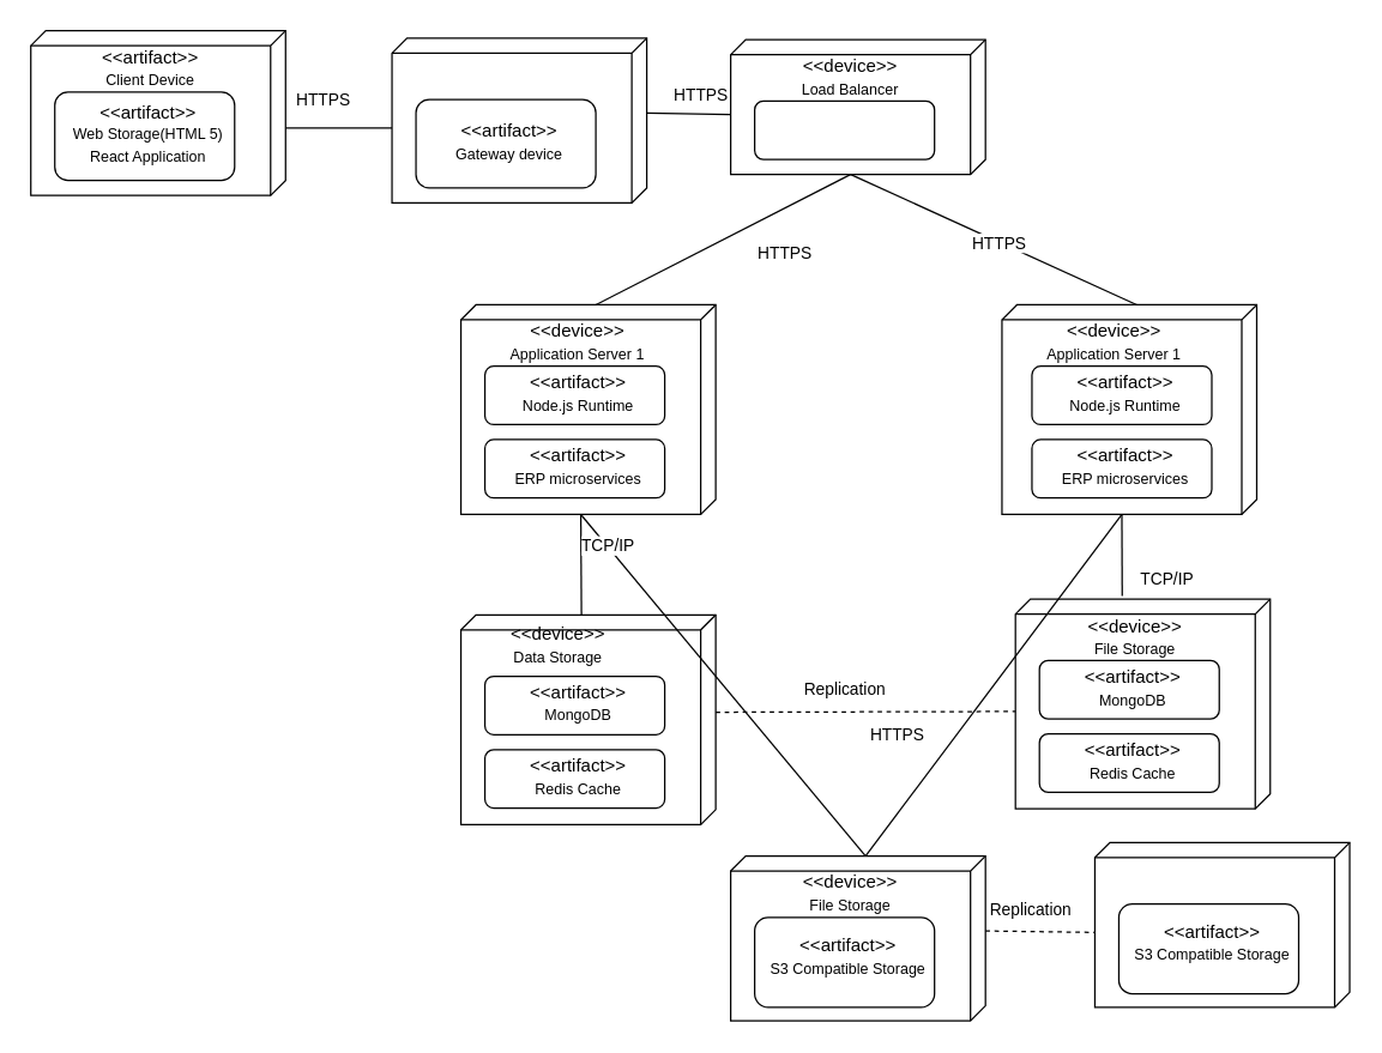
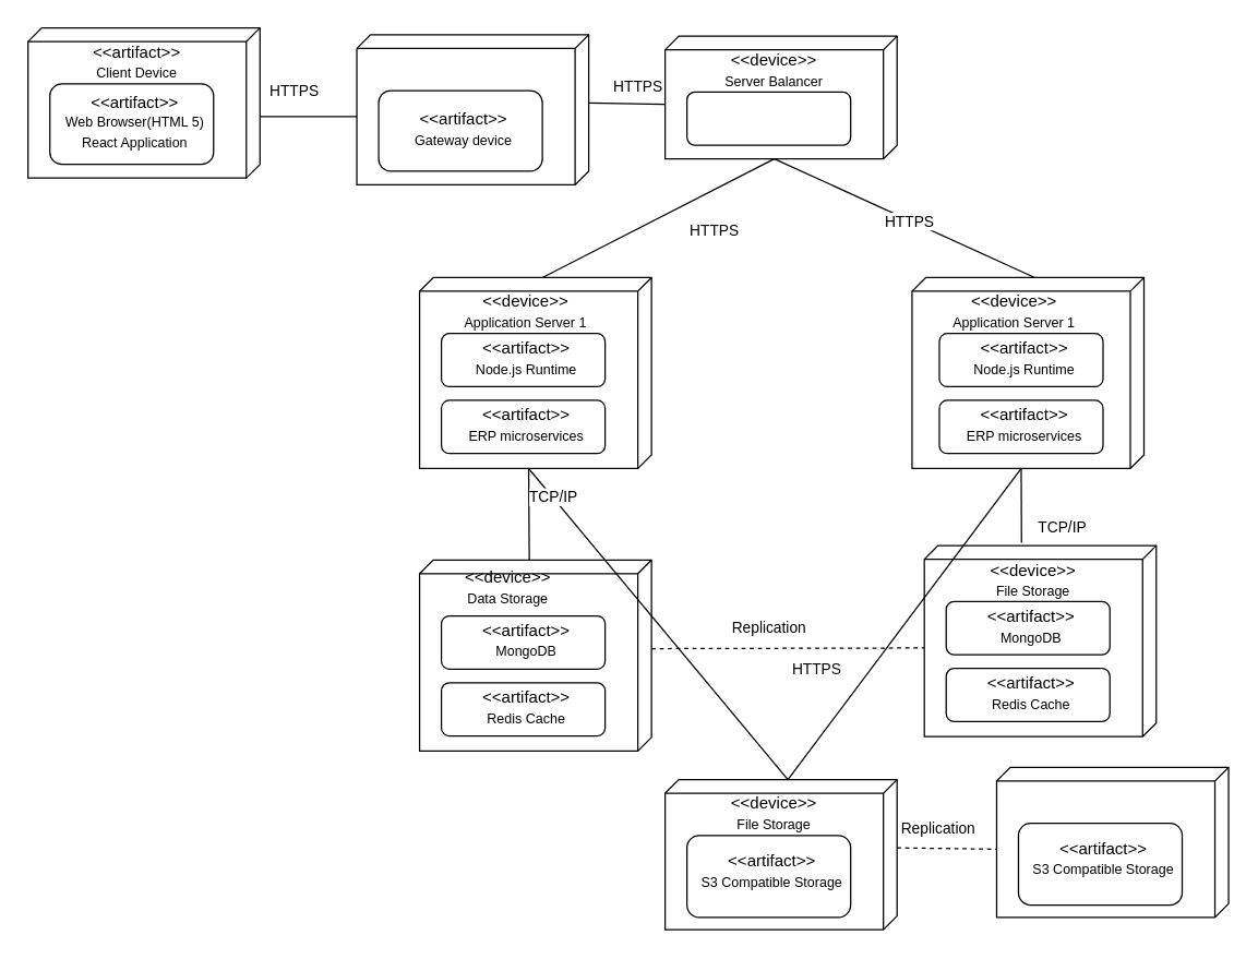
  <mxCell id="0" />
  <mxCell id="1" parent="0" />
  <mxCell id="2" value="" style="verticalAlign=top;align=left;spacingTop=8;spacingLeft=2;spacingRight=12;shape=cube;size=10;direction=south;fontStyle=4;html=1;rounded=0;shadow=0;comic=0;labelBackgroundColor=none;strokeWidth=1;fontFamily=Verdana;fontSize=12" parent="1" vertex="1"><mxGeometry x="487" y="571" width="170" height="110" as="geometry" /></mxCell>
  <mxCell id="3" value="" style="rounded=1;whiteSpace=wrap;html=1;" parent="1" vertex="1"><mxGeometry x="503" y="612" width="120" height="60" as="geometry" /></mxCell>
  <mxCell id="4" value="&amp;lt;&amp;lt;device&amp;gt;&amp;gt;&lt;div&gt;&lt;font style=&quot;font-size: 10px;&quot;&gt;File Storage&lt;/font&gt;&lt;/div&gt;" style="text;html=1;align=center;verticalAlign=middle;whiteSpace=wrap;rounded=0;" parent="1" vertex="1"><mxGeometry x="527" y="581" width="80" height="30" as="geometry" /></mxCell>
  <mxCell id="5" value="&amp;lt;&amp;lt;artifact&amp;gt;&amp;gt;&lt;div&gt;&lt;font style=&quot;font-size: 10px;&quot;&gt;S3 Compatible Storage&lt;/font&gt;&lt;/div&gt;" style="text;html=1;align=center;verticalAlign=middle;whiteSpace=wrap;rounded=0;" parent="1" vertex="1"><mxGeometry x="508" y="627" width="115" height="22" as="geometry" /></mxCell>
  <mxCell id="6" value="" style="verticalAlign=top;align=left;spacingTop=8;spacingLeft=2;spacingRight=12;shape=cube;size=10;direction=south;fontStyle=4;html=1;rounded=0;shadow=0;comic=0;labelBackgroundColor=none;strokeWidth=1;fontFamily=Verdana;fontSize=12" parent="1" vertex="1"><mxGeometry x="307" y="410" width="170" height="140" as="geometry" /></mxCell>
  <mxCell id="7" value="" style="rounded=1;whiteSpace=wrap;html=1;" parent="1" vertex="1"><mxGeometry x="323" y="451" width="120" height="39" as="geometry" /></mxCell>
  <mxCell id="8" value="&amp;lt;&amp;lt;device&amp;gt;&amp;gt;&lt;div&gt;&lt;font style=&quot;font-size: 10px;&quot;&gt;Data Storage&lt;/font&gt;&lt;/div&gt;" style="text;html=1;align=center;verticalAlign=middle;whiteSpace=wrap;rounded=0;" parent="1" vertex="1"><mxGeometry x="332" y="415" width="80" height="30" as="geometry" /></mxCell>
  <mxCell id="9" value="&amp;lt;&amp;lt;artifact&amp;gt;&amp;gt;&lt;div&gt;&lt;font style=&quot;font-size: 10px;&quot;&gt;MongoDB&lt;/font&gt;&lt;/div&gt;" style="text;html=1;align=center;verticalAlign=middle;whiteSpace=wrap;rounded=0;" parent="1" vertex="1"><mxGeometry x="328" y="458" width="115" height="22" as="geometry" /></mxCell>
  <mxCell id="10" value="" style="rounded=1;whiteSpace=wrap;html=1;" parent="1" vertex="1"><mxGeometry x="323" y="500" width="120" height="39" as="geometry" /></mxCell>
  <mxCell id="11" value="&amp;lt;&amp;lt;artifact&amp;gt;&amp;gt;&lt;div&gt;&lt;font style=&quot;font-size: 10px;&quot;&gt;Redis Cache&lt;/font&gt;&lt;/div&gt;" style="text;html=1;align=center;verticalAlign=middle;whiteSpace=wrap;rounded=0;" parent="1" vertex="1"><mxGeometry x="328" y="507" width="115" height="22" as="geometry" /></mxCell>
  <mxCell id="12" value="" style="verticalAlign=top;align=left;spacingTop=8;spacingLeft=2;spacingRight=12;shape=cube;size=10;direction=south;fontStyle=4;html=1;rounded=0;shadow=0;comic=0;labelBackgroundColor=none;strokeWidth=1;fontFamily=Verdana;fontSize=12" parent="1" vertex="1"><mxGeometry x="677" y="399.5" width="170" height="140" as="geometry" /></mxCell>
  <mxCell id="13" value="" style="rounded=1;whiteSpace=wrap;html=1;" parent="1" vertex="1"><mxGeometry x="693" y="440.5" width="120" height="39" as="geometry" /></mxCell>
  <mxCell id="14" value="&amp;lt;&amp;lt;device&amp;gt;&amp;gt;&lt;div&gt;&lt;font style=&quot;font-size: 10px;&quot;&gt;File Storage&lt;/font&gt;&lt;/div&gt;" style="text;html=1;align=center;verticalAlign=middle;whiteSpace=wrap;rounded=0;" parent="1" vertex="1"><mxGeometry x="717" y="409.5" width="80" height="30" as="geometry" /></mxCell>
  <mxCell id="15" value="&amp;lt;&amp;lt;artifact&amp;gt;&amp;gt;&lt;div&gt;&lt;font style=&quot;font-size: 10px;&quot;&gt;MongoDB&lt;/font&gt;&lt;/div&gt;" style="text;html=1;align=center;verticalAlign=middle;whiteSpace=wrap;rounded=0;" parent="1" vertex="1"><mxGeometry x="698" y="447.5" width="115" height="22" as="geometry" /></mxCell>
  <mxCell id="16" value="" style="rounded=1;whiteSpace=wrap;html=1;" parent="1" vertex="1"><mxGeometry x="693" y="489.5" width="120" height="39" as="geometry" /></mxCell>
  <mxCell id="17" value="&amp;lt;&amp;lt;artifact&amp;gt;&amp;gt;&lt;div&gt;&lt;font style=&quot;font-size: 10px;&quot;&gt;Redis Cache&lt;/font&gt;&lt;/div&gt;" style="text;html=1;align=center;verticalAlign=middle;whiteSpace=wrap;rounded=0;" parent="1" vertex="1"><mxGeometry x="698" y="496.5" width="115" height="22" as="geometry" /></mxCell>
  <mxCell id="18" value="" style="verticalAlign=top;align=left;spacingTop=8;spacingLeft=2;spacingRight=12;shape=cube;size=10;direction=south;fontStyle=4;html=1;rounded=0;shadow=0;comic=0;labelBackgroundColor=none;strokeWidth=1;fontFamily=Verdana;fontSize=12" parent="1" vertex="1"><mxGeometry x="307" y="203" width="170" height="140" as="geometry" /></mxCell>
  <mxCell id="19" value="" style="rounded=1;whiteSpace=wrap;html=1;" parent="1" vertex="1"><mxGeometry x="323" y="244" width="120" height="39" as="geometry" /></mxCell>
  <mxCell id="20" value="&amp;lt;&amp;lt;device&amp;gt;&amp;gt;&lt;div&gt;&lt;span style=&quot;font-size: 10px;&quot;&gt;Application Server 1&lt;/span&gt;&lt;/div&gt;" style="text;html=1;align=center;verticalAlign=middle;whiteSpace=wrap;rounded=0;" parent="1" vertex="1"><mxGeometry x="335" y="213" width="100" height="30" as="geometry" /></mxCell>
  <mxCell id="21" value="&amp;lt;&amp;lt;artifact&amp;gt;&amp;gt;&lt;div&gt;&lt;span style=&quot;font-size: 10px;&quot;&gt;Node.js Runtime&lt;/span&gt;&lt;/div&gt;" style="text;html=1;align=center;verticalAlign=middle;whiteSpace=wrap;rounded=0;" parent="1" vertex="1"><mxGeometry x="328" y="251" width="115" height="22" as="geometry" /></mxCell>
  <mxCell id="22" value="" style="rounded=1;whiteSpace=wrap;html=1;" parent="1" vertex="1"><mxGeometry x="323" y="293" width="120" height="39" as="geometry" /></mxCell>
  <mxCell id="23" value="&amp;lt;&amp;lt;artifact&amp;gt;&amp;gt;&lt;div&gt;&lt;font style=&quot;font-size: 10px;&quot;&gt;ERP microservices&lt;/font&gt;&lt;/div&gt;" style="text;html=1;align=center;verticalAlign=middle;whiteSpace=wrap;rounded=0;" parent="1" vertex="1"><mxGeometry x="328" y="300" width="115" height="22" as="geometry" /></mxCell>
  <mxCell id="24" value="" style="verticalAlign=top;align=left;spacingTop=8;spacingLeft=2;spacingRight=12;shape=cube;size=10;direction=south;fontStyle=4;html=1;rounded=0;shadow=0;comic=0;labelBackgroundColor=none;strokeWidth=1;fontFamily=Verdana;fontSize=12" parent="1" vertex="1"><mxGeometry x="668" y="203" width="170" height="140" as="geometry" /></mxCell>
  <mxCell id="25" value="" style="verticalAlign=top;align=left;spacingTop=8;spacingLeft=2;spacingRight=12;shape=cube;size=10;direction=south;fontStyle=4;html=1;rounded=0;shadow=0;comic=0;labelBackgroundColor=none;strokeWidth=1;fontFamily=Verdana;fontSize=12" parent="1" vertex="1"><mxGeometry x="487" y="26" width="170" height="90" as="geometry" /></mxCell>
  <mxCell id="26" value="" style="rounded=1;whiteSpace=wrap;html=1;" parent="1" vertex="1"><mxGeometry x="503" y="67" width="120" height="39" as="geometry" /></mxCell>
- <mxCell id="27" value="&amp;lt;&amp;lt;device&amp;gt;&amp;gt;&lt;div&gt;&lt;font style=&quot;font-size: 10px;&quot;&gt;Load Balancer&lt;/font&gt;&lt;/div&gt;" style="text;html=1;align=center;verticalAlign=middle;whiteSpace=wrap;rounded=0;" parent="1" vertex="1"><mxGeometry x="527" y="36" width="80" height="30" as="geometry" /></mxCell>
+ <mxCell id="27" value="&amp;lt;&amp;lt;device&amp;gt;&amp;gt;&lt;div&gt;&lt;font style=&quot;font-size: 10px;&quot;&gt;Server Balancer&lt;/font&gt;&lt;/div&gt;" style="text;html=1;align=center;verticalAlign=middle;whiteSpace=wrap;rounded=0;" parent="1" vertex="1"><mxGeometry x="527" y="36" width="80" height="30" as="geometry" /></mxCell>
  <mxCell id="28" value="" style="verticalAlign=top;align=left;spacingTop=8;spacingLeft=2;spacingRight=12;shape=cube;size=10;direction=south;fontStyle=4;html=1;rounded=0;shadow=0;comic=0;labelBackgroundColor=none;strokeWidth=1;fontFamily=Verdana;fontSize=12" parent="1" vertex="1"><mxGeometry x="20" y="20" width="170" height="110" as="geometry" /></mxCell>
  <mxCell id="29" value="" style="rounded=1;whiteSpace=wrap;html=1;" parent="1" vertex="1"><mxGeometry x="36" y="61" width="120" height="59" as="geometry" /></mxCell>
  <mxCell id="30" value="&amp;lt;&amp;lt;artifact&amp;gt;&amp;gt;&lt;div&gt;&lt;font style=&quot;font-size: 10px;&quot;&gt;Client Device&lt;/font&gt;&lt;/div&gt;" style="text;html=1;align=center;verticalAlign=middle;whiteSpace=wrap;rounded=0;" parent="1" vertex="1"><mxGeometry x="60" y="30" width="80" height="30" as="geometry" /></mxCell>
- <mxCell id="31" value="&amp;lt;&amp;lt;artifact&amp;gt;&amp;gt;&lt;div&gt;&lt;font style=&quot;font-size: 10px;&quot;&gt;Web Storage(HTML 5)&lt;/font&gt;&lt;/div&gt;&lt;div&gt;&lt;font style=&quot;font-size: 10px;&quot;&gt;React Application&lt;/font&gt;&lt;/div&gt;" style="text;html=1;align=center;verticalAlign=middle;whiteSpace=wrap;rounded=0;" parent="1" vertex="1"><mxGeometry x="41" y="68" width="115" height="42" as="geometry" /></mxCell>
+ <mxCell id="31" value="&amp;lt;&amp;lt;artifact&amp;gt;&amp;gt;&lt;div&gt;&lt;font style=&quot;font-size: 10px;&quot;&gt;Web Browser(HTML 5)&lt;/font&gt;&lt;/div&gt;&lt;div&gt;&lt;font style=&quot;font-size: 10px;&quot;&gt;React Application&lt;/font&gt;&lt;/div&gt;" style="text;html=1;align=center;verticalAlign=middle;whiteSpace=wrap;rounded=0;" parent="1" vertex="1"><mxGeometry x="41" y="68" width="115" height="42" as="geometry" /></mxCell>
  <mxCell id="32" value="" style="endArrow=none;html=1;rounded=0;entryX=0;entryY=0;entryDx=90;entryDy=90;entryPerimeter=0;exitX=0;exitY=0;exitDx=0;exitDy=80;exitPerimeter=0;" parent="1" source="24" target="25" edge="1"><mxGeometry width="50" height="50" relative="1" as="geometry"><mxPoint x="497" y="455" as="sourcePoint" /><mxPoint x="547" y="405" as="targetPoint" /></mxGeometry></mxCell>
  <mxCell id="33" value="" style="endArrow=none;html=1;rounded=0;entryX=0;entryY=0;entryDx=90;entryDy=90;entryPerimeter=0;exitX=0;exitY=0;exitDx=0;exitDy=80;exitPerimeter=0;" parent="1" source="18" target="25" edge="1"><mxGeometry width="50" height="50" relative="1" as="geometry"><mxPoint x="497" y="455" as="sourcePoint" /><mxPoint x="547" y="405" as="targetPoint" /></mxGeometry></mxCell>
  <mxCell id="34" value="" style="endArrow=none;html=1;rounded=0;entryX=0;entryY=0;entryDx=140;entryDy=90;entryPerimeter=0;exitX=0;exitY=0.527;exitDx=0;exitDy=0;exitPerimeter=0;" parent="1" source="6" target="18" edge="1"><mxGeometry width="50" height="50" relative="1" as="geometry"><mxPoint x="497" y="455" as="sourcePoint" /><mxPoint x="547" y="405" as="targetPoint" /></mxGeometry></mxCell>
  <mxCell id="35" value="" style="endArrow=none;html=1;rounded=0;entryX=0;entryY=0;entryDx=140;entryDy=90;entryPerimeter=0;exitX=-0.015;exitY=0.581;exitDx=0;exitDy=0;exitPerimeter=0;" parent="1" source="12" target="24" edge="1"><mxGeometry width="50" height="50" relative="1" as="geometry"><mxPoint x="497" y="455" as="sourcePoint" /><mxPoint x="547" y="405" as="targetPoint" /></mxGeometry></mxCell>
  <mxCell id="36" value="" style="endArrow=none;dashed=1;html=1;rounded=0;exitX=0;exitY=0;exitDx=65;exitDy=0;exitPerimeter=0;entryX=0;entryY=0;entryDx=75;entryDy=170;entryPerimeter=0;" parent="1" source="6" target="12" edge="1"><mxGeometry width="50" height="50" relative="1" as="geometry"><mxPoint x="497" y="550" as="sourcePoint" /><mxPoint x="547" y="500" as="targetPoint" /></mxGeometry></mxCell>
  <mxCell id="37" value="Replication" style="edgeLabel;html=1;align=center;verticalAlign=middle;resizable=0;points=[];" parent="36" vertex="1" connectable="0"><mxGeometry x="-0.12" relative="1" as="geometry"><mxPoint x="-2" y="-15" as="offset" /></mxGeometry></mxCell>
  <mxCell id="38" value="" style="endArrow=none;html=1;rounded=0;exitX=0;exitY=0;exitDx=0;exitDy=80;exitPerimeter=0;entryX=0;entryY=0;entryDx=140;entryDy=90;entryPerimeter=0;" parent="1" source="2" target="18" edge="1"><mxGeometry width="50" height="50" relative="1" as="geometry"><mxPoint x="557" y="555" as="sourcePoint" /><mxPoint x="607" y="505" as="targetPoint" /></mxGeometry></mxCell>
  <mxCell id="39" value="TCP/IP" style="edgeLabel;html=1;align=center;verticalAlign=middle;resizable=0;points=[];" parent="38" vertex="1" connectable="0"><mxGeometry x="0.822" relative="1" as="geometry"><mxPoint as="offset" /></mxGeometry></mxCell>
  <mxCell id="40" value="" style="endArrow=none;html=1;rounded=0;exitX=0;exitY=0;exitDx=0;exitDy=80;exitPerimeter=0;entryX=0;entryY=0;entryDx=140;entryDy=90;entryPerimeter=0;" parent="1" source="2" target="24" edge="1"><mxGeometry width="50" height="50" relative="1" as="geometry"><mxPoint x="557" y="555" as="sourcePoint" /><mxPoint x="607" y="505" as="targetPoint" /></mxGeometry></mxCell>
  <mxCell id="41" value="" style="endArrow=none;html=1;rounded=0;entryX=0;entryY=0;entryDx=65;entryDy=0;entryPerimeter=0;exitX=0;exitY=0;exitDx=60;exitDy=170;exitPerimeter=0;" parent="1" source="52" target="28" edge="1"><mxGeometry width="50" height="50" relative="1" as="geometry"><mxPoint x="631" y="566" as="sourcePoint" /><mxPoint x="681" y="516" as="targetPoint" /></mxGeometry></mxCell>
  <mxCell id="42" value="HTTPS" style="edgeLabel;html=1;align=center;verticalAlign=middle;resizable=0;points=[];" parent="1" vertex="1" connectable="0"><mxGeometry x="597" y="489.5" as="geometry" /></mxCell>
  <mxCell id="43" value="TCP/IP" style="edgeLabel;html=1;align=center;verticalAlign=middle;resizable=0;points=[];" parent="1" vertex="1" connectable="0"><mxGeometry x="777.002" y="385" as="geometry" /></mxCell>
  <mxCell id="44" value="HTTPS" style="edgeLabel;html=1;align=center;verticalAlign=middle;resizable=0;points=[];" parent="1" vertex="1" connectable="0"><mxGeometry x="597" y="500" as="geometry"><mxPoint x="-75" y="-332" as="offset" /></mxGeometry></mxCell>
  <mxCell id="45" value="HTTPS" style="edgeLabel;html=1;align=center;verticalAlign=middle;resizable=0;points=[];" parent="1" vertex="1" connectable="0"><mxGeometry x="617" y="509.5" as="geometry"><mxPoint x="48" y="-348" as="offset" /></mxGeometry></mxCell>
  <mxCell id="46" value="HTTPS" style="edgeLabel;html=1;align=center;verticalAlign=middle;resizable=0;points=[];" parent="1" vertex="1" connectable="0"><mxGeometry x="436" y="61" as="geometry"><mxPoint x="30" y="1" as="offset" /></mxGeometry></mxCell>
  <mxCell id="47" value="" style="rounded=1;whiteSpace=wrap;html=1;" parent="1" vertex="1"><mxGeometry x="688" y="244" width="120" height="39" as="geometry" /></mxCell>
  <mxCell id="48" value="&amp;lt;&amp;lt;artifact&amp;gt;&amp;gt;&lt;div&gt;&lt;span style=&quot;font-size: 10px;&quot;&gt;Node.js Runtime&lt;/span&gt;&lt;/div&gt;" style="text;html=1;align=center;verticalAlign=middle;whiteSpace=wrap;rounded=0;" parent="1" vertex="1"><mxGeometry x="693" y="251" width="115" height="22" as="geometry" /></mxCell>
  <mxCell id="49" value="" style="rounded=1;whiteSpace=wrap;html=1;" parent="1" vertex="1"><mxGeometry x="688" y="293" width="120" height="39" as="geometry" /></mxCell>
  <mxCell id="50" value="&amp;lt;&amp;lt;artifact&amp;gt;&amp;gt;&lt;div&gt;&lt;font style=&quot;font-size: 10px;&quot;&gt;ERP microservices&lt;/font&gt;&lt;/div&gt;" style="text;html=1;align=center;verticalAlign=middle;whiteSpace=wrap;rounded=0;" parent="1" vertex="1"><mxGeometry x="693" y="300" width="115" height="22" as="geometry" /></mxCell>
  <mxCell id="51" value="&amp;lt;&amp;lt;device&amp;gt;&amp;gt;&lt;div&gt;&lt;span style=&quot;font-size: 10px;&quot;&gt;Application Server 1&lt;/span&gt;&lt;/div&gt;" style="text;html=1;align=center;verticalAlign=middle;whiteSpace=wrap;rounded=0;" parent="1" vertex="1"><mxGeometry x="693" y="213" width="100" height="30" as="geometry" /></mxCell>
  <mxCell id="52" value="" style="verticalAlign=top;align=left;spacingTop=8;spacingLeft=2;spacingRight=12;shape=cube;size=10;direction=south;fontStyle=4;html=1;rounded=0;shadow=0;comic=0;labelBackgroundColor=none;strokeWidth=1;fontFamily=Verdana;fontSize=12" vertex="1" parent="1"><mxGeometry x="261" y="25" width="170" height="110" as="geometry" /></mxCell>
  <mxCell id="53" value="" style="rounded=1;whiteSpace=wrap;html=1;" vertex="1" parent="1"><mxGeometry x="277" y="66" width="120" height="59" as="geometry" /></mxCell>
  <mxCell id="54" value="&amp;lt;&amp;lt;artifact&amp;gt;&amp;gt;&lt;div&gt;&lt;span style=&quot;font-size: 10px;&quot;&gt;Gateway device&lt;/span&gt;&lt;/div&gt;" style="text;html=1;align=center;verticalAlign=middle;whiteSpace=wrap;rounded=0;" vertex="1" parent="1"><mxGeometry x="282" y="73" width="115" height="42" as="geometry" /></mxCell>
  <mxCell id="55" value="" style="endArrow=none;html=1;rounded=0;entryX=0;entryY=0;entryDx=50;entryDy=0;entryPerimeter=0;exitX=0;exitY=0;exitDx=50;exitDy=170;exitPerimeter=0;" edge="1" parent="1" source="25" target="52"><mxGeometry width="50" height="50" relative="1" as="geometry"><mxPoint x="197" y="78" as="sourcePoint" /><mxPoint x="97" y="83" as="targetPoint" /></mxGeometry></mxCell>
  <mxCell id="56" value="HTTPS" style="edgeLabel;html=1;align=center;verticalAlign=middle;resizable=0;points=[];" vertex="1" connectable="0" parent="1"><mxGeometry x="443" y="68" as="geometry"><mxPoint x="-229" y="-3" as="offset" /></mxGeometry></mxCell>
  <mxCell id="57" value="" style="verticalAlign=top;align=left;spacingTop=8;spacingLeft=2;spacingRight=12;shape=cube;size=10;direction=south;fontStyle=4;html=1;rounded=0;shadow=0;comic=0;labelBackgroundColor=none;strokeWidth=1;fontFamily=Verdana;fontSize=12" vertex="1" parent="1"><mxGeometry x="730" y="562" width="170" height="110" as="geometry" /></mxCell>
  <mxCell id="58" value="" style="rounded=1;whiteSpace=wrap;html=1;" vertex="1" parent="1"><mxGeometry x="746" y="603" width="120" height="60" as="geometry" /></mxCell>
  <mxCell id="59" value="&amp;lt;&amp;lt;artifact&amp;gt;&amp;gt;&lt;div&gt;&lt;font style=&quot;font-size: 10px;&quot;&gt;S3 Compatible Storage&lt;/font&gt;&lt;/div&gt;" style="text;html=1;align=center;verticalAlign=middle;whiteSpace=wrap;rounded=0;" vertex="1" parent="1"><mxGeometry x="751" y="618" width="115" height="22" as="geometry" /></mxCell>
  <mxCell id="60" value="" style="endArrow=none;dashed=1;html=1;rounded=0;exitX=0;exitY=0;exitDx=50;exitDy=0;exitPerimeter=0;entryX=0;entryY=0;entryDx=60;entryDy=170;entryPerimeter=0;" edge="1" parent="1" source="2" target="57"><mxGeometry width="50" height="50" relative="1" as="geometry"><mxPoint x="487" y="476" as="sourcePoint" /><mxPoint x="687" y="476" as="targetPoint" /></mxGeometry></mxCell>
  <mxCell id="61" value="Replication" style="edgeLabel;html=1;align=center;verticalAlign=middle;resizable=0;points=[];" vertex="1" connectable="0" parent="60"><mxGeometry x="-0.12" relative="1" as="geometry"><mxPoint x="-2" y="-15" as="offset" /></mxGeometry></mxCell>
